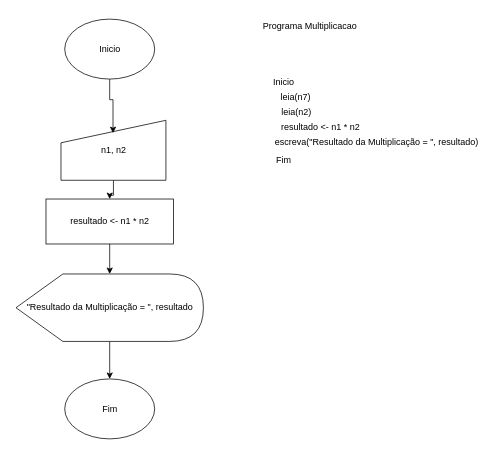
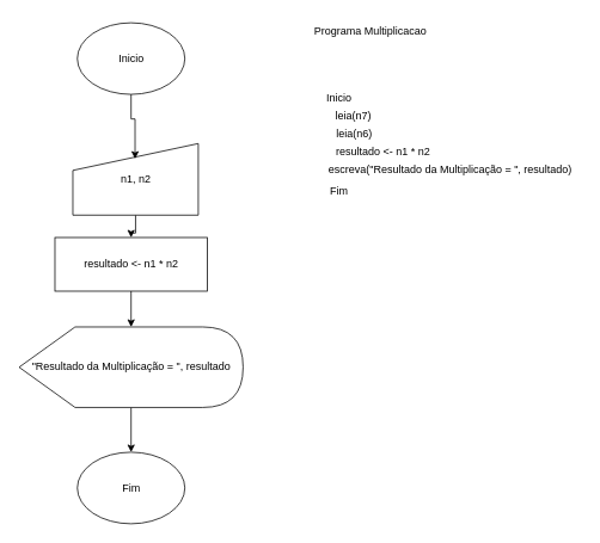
  <mxCell id="0" />
  <mxCell id="1" parent="0" />
  <mxCell id="2" value="Inicio" style="ellipse;whiteSpace=wrap;html=1;" vertex="1" parent="1"><mxGeometry x="85.5" y="25" width="120" height="80" as="geometry" /></mxCell>
  <mxCell id="3" value="Fim" style="ellipse;whiteSpace=wrap;html=1;" vertex="1" parent="1"><mxGeometry x="85.5" y="505" width="120" height="80" as="geometry" /></mxCell>
  <mxCell id="4" style="edgeStyle=orthogonalEdgeStyle;rounded=0;orthogonalLoop=1;jettySize=auto;html=1;entryX=0.5;entryY=0;entryDx=0;entryDy=0;" edge="1" parent="1" source="5" target="7"><mxGeometry relative="1" as="geometry" /></mxCell>
  <mxCell id="5" value="n1, n2" style="shape=manualInput;whiteSpace=wrap;html=1;" vertex="1" parent="1"><mxGeometry x="80.5" y="160" width="140" height="80" as="geometry" /></mxCell>
  <mxCell id="6" style="edgeStyle=orthogonalEdgeStyle;rounded=0;orthogonalLoop=1;jettySize=auto;html=1;" edge="1" parent="1" source="7" target="9"><mxGeometry relative="1" as="geometry" /></mxCell>
  <mxCell id="7" value="resultado &amp;lt;- n1 * n2" style="rounded=0;whiteSpace=wrap;html=1;" vertex="1" parent="1"><mxGeometry x="60.5" y="265" width="170" height="60" as="geometry" /></mxCell>
  <mxCell id="8" style="edgeStyle=orthogonalEdgeStyle;rounded=0;orthogonalLoop=1;jettySize=auto;html=1;" edge="1" parent="1" source="9" target="3"><mxGeometry relative="1" as="geometry" /></mxCell>
  <mxCell id="9" value="&quot;Resultado da Multiplicação = &quot;, resultado" style="shape=display;whiteSpace=wrap;html=1;" vertex="1" parent="1"><mxGeometry x="20.5" y="365" width="250" height="90" as="geometry" /></mxCell>
  <mxCell id="10" value="Programa Multiplicacao" style="text;html=1;align=center;verticalAlign=middle;whiteSpace=wrap;rounded=0;" vertex="1" parent="1"><mxGeometry x="348" y="20" width="130" height="30" as="geometry" /></mxCell>
  <mxCell id="11" value="Inicio" style="text;html=1;align=center;verticalAlign=middle;whiteSpace=wrap;rounded=0;" vertex="1" parent="1"><mxGeometry x="348" y="95" width="60" height="30" as="geometry" /></mxCell>
  <mxCell id="12" value="leia(n7)" style="text;html=1;align=center;verticalAlign=middle;whiteSpace=wrap;rounded=0;" vertex="1" parent="1"><mxGeometry x="364" y="115" width="60" height="30" as="geometry" /></mxCell>
- <mxCell id="13" value="leia(n2)" style="text;html=1;align=center;verticalAlign=middle;whiteSpace=wrap;rounded=0;" vertex="1" parent="1"><mxGeometry x="365" y="135" width="60" height="30" as="geometry" /></mxCell>
+ <mxCell id="13" value="leia(n6)" style="text;html=1;align=center;verticalAlign=middle;whiteSpace=wrap;rounded=0;" vertex="1" parent="1"><mxGeometry x="365" y="135" width="60" height="30" as="geometry" /></mxCell>
  <mxCell id="14" value="resultado &amp;lt;- n1 * n2" style="text;html=1;align=center;verticalAlign=middle;whiteSpace=wrap;rounded=0;" vertex="1" parent="1"><mxGeometry x="364" y="155" width="126" height="30" as="geometry" /></mxCell>
  <mxCell id="15" value="escreva(&quot;Resultado da Multiplicação = &quot;, resultado)" style="text;html=1;align=center;verticalAlign=middle;whiteSpace=wrap;rounded=0;" vertex="1" parent="1"><mxGeometry x="357" y="175" width="290" height="30" as="geometry" /></mxCell>
  <mxCell id="16" value="Fim" style="text;html=1;align=center;verticalAlign=middle;whiteSpace=wrap;rounded=0;" vertex="1" parent="1"><mxGeometry x="348" y="198" width="60" height="30" as="geometry" /></mxCell>
  <mxCell id="17" style="edgeStyle=orthogonalEdgeStyle;rounded=0;orthogonalLoop=1;jettySize=auto;html=1;entryX=0.496;entryY=0.213;entryDx=0;entryDy=0;entryPerimeter=0;" edge="1" parent="1" source="2" target="5"><mxGeometry relative="1" as="geometry" /></mxCell>
